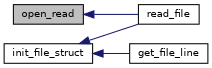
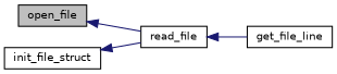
  digraph {
    rankdir=LR
    node [color=black fillcolor=white fontname=Helvetica fontsize=10 shape=record style=filled]
    edge [color=midnightblue dir=back fontname=Helvetica fontsize=10 labelfontname=Helvetica labelfontsize=10 style=solid]
-   n1 [fillcolor=grey75 fontcolor=black height=0.2 label=open_read width=0.4]
+   n1 [fillcolor=grey75 fontcolor=black height=0.2 label=open_file width=0.4]
    n2 [height=0.2 label=read_file width=0.4]
    n3 [height=0.2 label=init_file_struct width=0.4]
    n4 [height=0.2 label=get_file_line width=0.4]
    n1 -> n2
    n3 -> n2
-   n3 -> n4
+   n2 -> n4
  }
